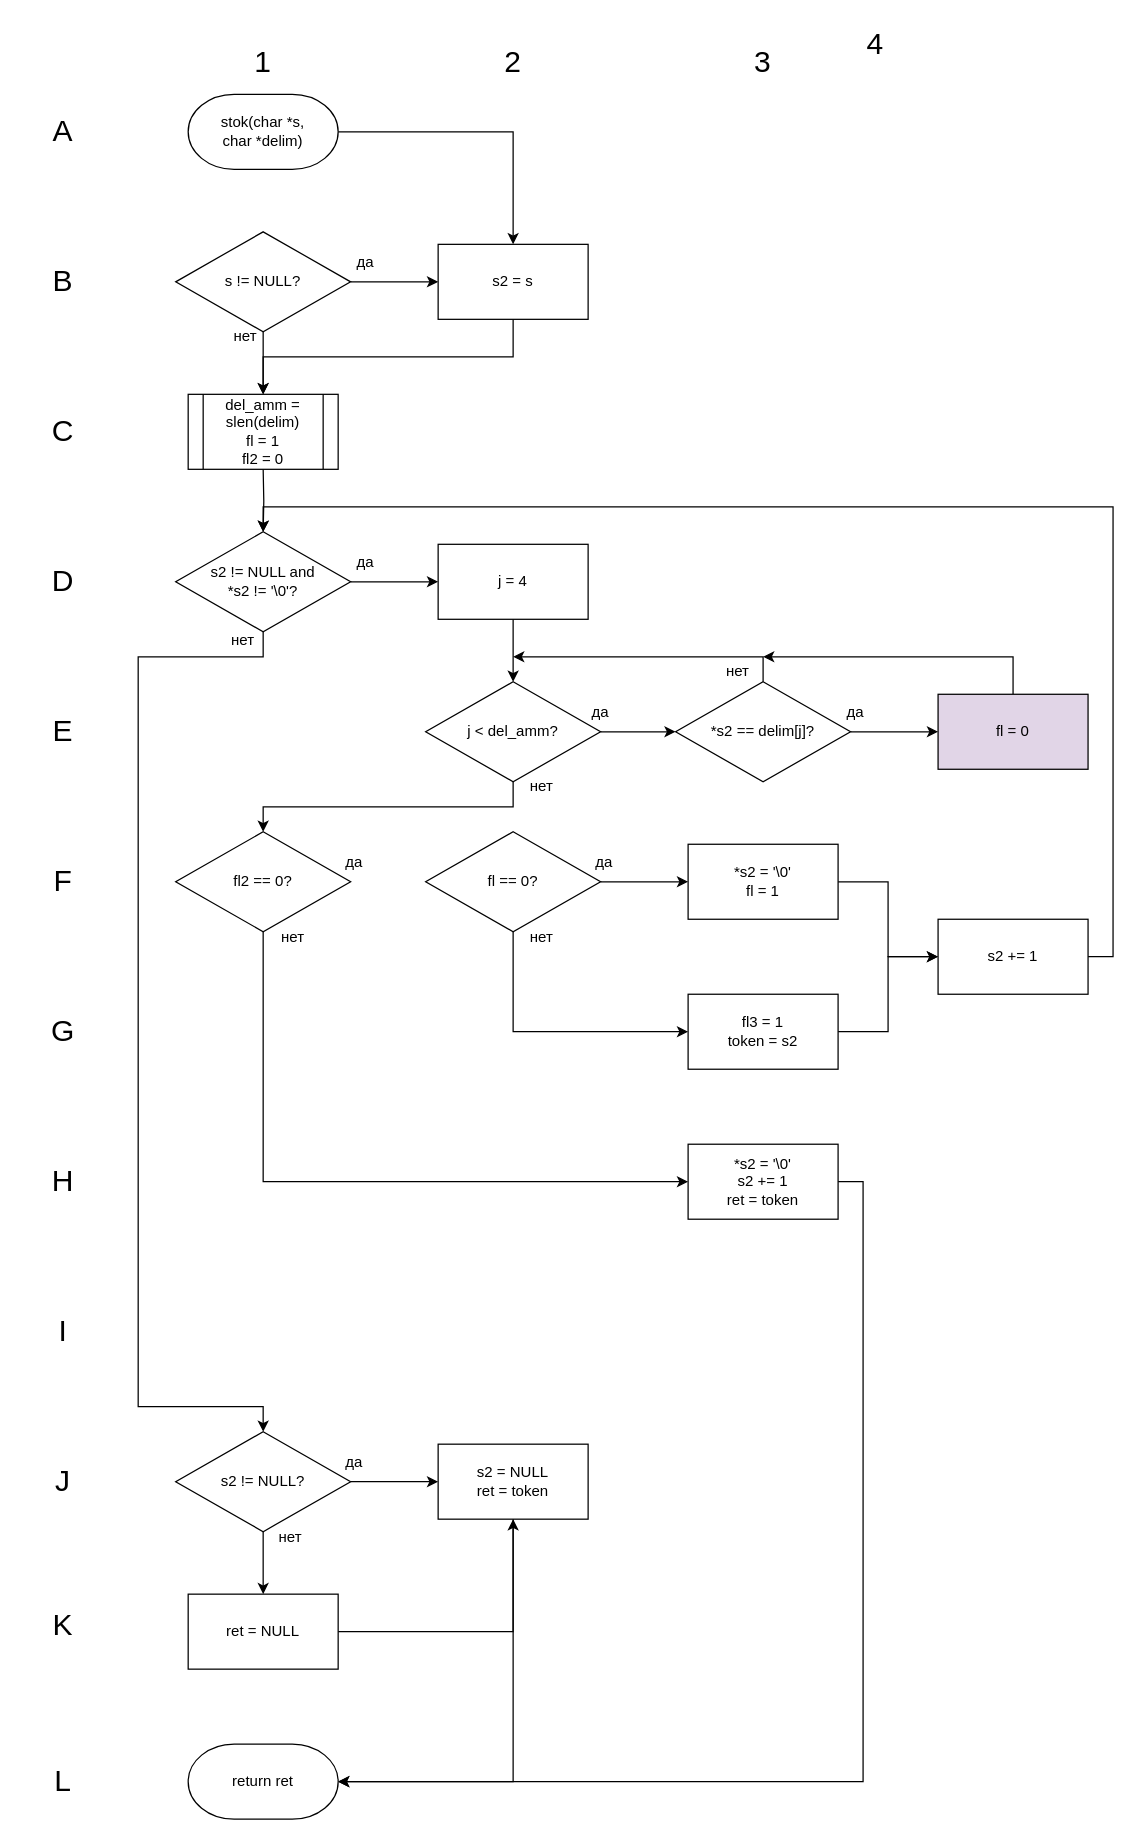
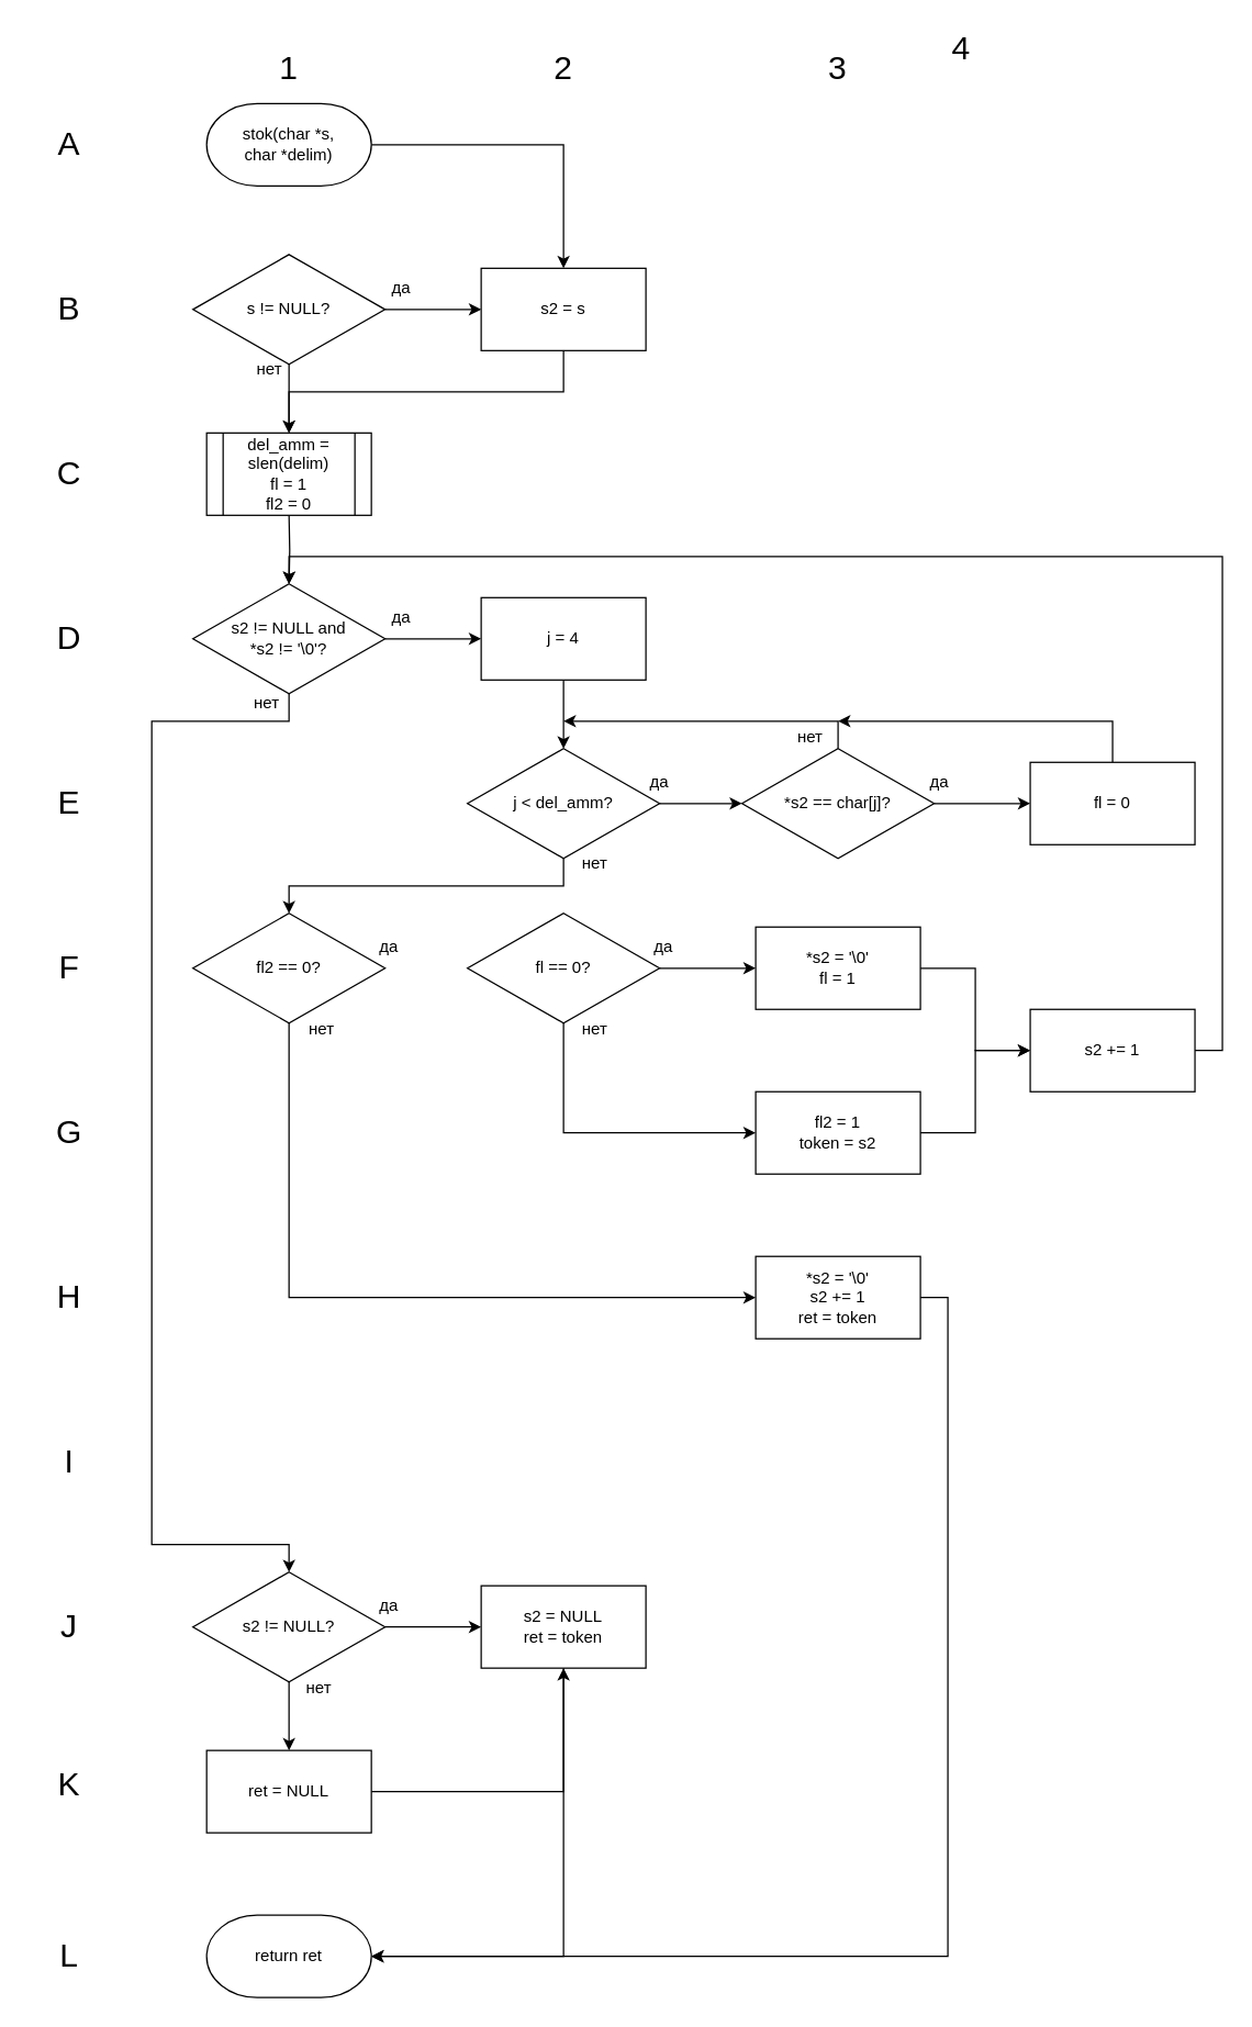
  <mxCell id="0" />
  <mxCell id="1" parent="0" />
  <mxCell id="2" value="" style="edgeStyle=orthogonalEdgeStyle;rounded=0;orthogonalLoop=1;jettySize=auto;html=1;" parent="1" source="3" target="16" edge="1"><mxGeometry relative="1" as="geometry"><mxPoint x="210" y="195" as="targetPoint" /></mxGeometry></mxCell>
  <mxCell id="3" value="stok(char *s,&lt;br&gt;char *delim)" style="strokeWidth=1;html=1;shape=mxgraph.flowchart.terminator;whiteSpace=wrap;" parent="1" vertex="1"><mxGeometry x="150" y="75" width="120" height="60" as="geometry" /></mxCell>
  <mxCell id="4" style="edgeStyle=orthogonalEdgeStyle;rounded=0;orthogonalLoop=1;jettySize=auto;html=1;" parent="1" source="5" edge="1"><mxGeometry relative="1" as="geometry"><mxPoint x="350" y="225" as="targetPoint" /></mxGeometry></mxCell>
  <mxCell id="5" value="s != NULL?" style="rhombus;whiteSpace=wrap;html=1;" parent="1" vertex="1"><mxGeometry x="140" y="185" width="140" height="80" as="geometry" /></mxCell>
  <mxCell id="6" value="да" style="text;html=1;strokeColor=none;fillColor=none;align=center;verticalAlign=middle;whiteSpace=wrap;rounded=0;" parent="1" vertex="1"><mxGeometry x="262" y="195" width="60" height="30" as="geometry" /></mxCell>
  <mxCell id="7" value="нет" style="text;html=1;strokeColor=none;fillColor=none;align=center;verticalAlign=middle;whiteSpace=wrap;rounded=0;" parent="1" vertex="1"><mxGeometry x="166" y="254" width="60" height="30" as="geometry" /></mxCell>
  <mxCell id="8" value="&lt;font style=&quot;font-size: 24px;&quot;&gt;1&lt;/font&gt;" style="text;html=1;strokeColor=none;fillColor=none;align=center;verticalAlign=middle;whiteSpace=wrap;rounded=0;" parent="1" vertex="1"><mxGeometry x="180" y="35" width="60" height="30" as="geometry" /></mxCell>
  <mxCell id="9" value="&lt;font style=&quot;font-size: 24px;&quot;&gt;2&lt;/font&gt;" style="text;html=1;strokeColor=none;fillColor=none;align=center;verticalAlign=middle;whiteSpace=wrap;rounded=0;" parent="1" vertex="1"><mxGeometry x="380" y="35" width="60" height="30" as="geometry" /></mxCell>
  <mxCell id="10" value="&lt;font style=&quot;font-size: 24px;&quot;&gt;A&lt;/font&gt;" style="text;html=1;strokeColor=none;fillColor=none;align=center;verticalAlign=middle;whiteSpace=wrap;rounded=0;" parent="1" vertex="1"><mxGeometry x="20" y="90" width="60" height="30" as="geometry" /></mxCell>
  <mxCell id="11" value="&lt;font style=&quot;font-size: 24px;&quot;&gt;B&lt;/font&gt;" style="text;html=1;strokeColor=none;fillColor=none;align=center;verticalAlign=middle;whiteSpace=wrap;rounded=0;" parent="1" vertex="1"><mxGeometry x="20" y="210" width="60" height="30" as="geometry" /></mxCell>
  <mxCell id="12" value="&lt;font style=&quot;font-size: 24px;&quot;&gt;C&lt;/font&gt;" style="text;html=1;strokeColor=none;fillColor=none;align=center;verticalAlign=middle;whiteSpace=wrap;rounded=0;" parent="1" vertex="1"><mxGeometry x="20" y="330" width="60" height="30" as="geometry" /></mxCell>
  <mxCell id="13" value="&lt;font style=&quot;font-size: 24px;&quot;&gt;D&lt;/font&gt;" style="text;html=1;strokeColor=none;fillColor=none;align=center;verticalAlign=middle;whiteSpace=wrap;rounded=0;" parent="1" vertex="1"><mxGeometry x="20" y="450" width="60" height="30" as="geometry" /></mxCell>
  <mxCell id="14" style="edgeStyle=orthogonalEdgeStyle;rounded=0;orthogonalLoop=1;jettySize=auto;html=1;entryX=0.5;entryY=0;entryDx=0;entryDy=0;entryPerimeter=0;" parent="1" source="5" edge="1"><mxGeometry relative="1" as="geometry"><mxPoint x="210" y="315" as="targetPoint" /></mxGeometry></mxCell>
  <mxCell id="15" style="edgeStyle=orthogonalEdgeStyle;rounded=0;orthogonalLoop=1;jettySize=auto;html=1;" parent="1" source="16" edge="1"><mxGeometry relative="1" as="geometry"><Array as="points"><mxPoint x="410" y="285" /><mxPoint x="210" y="285" /></Array><mxPoint x="210" y="315" as="targetPoint" /></mxGeometry></mxCell>
  <mxCell id="16" value="s2 = s" style="rounded=0;whiteSpace=wrap;html=1;" parent="1" vertex="1"><mxGeometry x="350" y="195" width="120" height="60" as="geometry" /></mxCell>
  <mxCell id="17" value="" style="edgeStyle=orthogonalEdgeStyle;rounded=0;orthogonalLoop=1;jettySize=auto;html=1;" parent="1" target="20" edge="1"><mxGeometry relative="1" as="geometry"><mxPoint x="210" y="375" as="sourcePoint" /></mxGeometry></mxCell>
  <mxCell id="18" value="" style="edgeStyle=orthogonalEdgeStyle;rounded=0;orthogonalLoop=1;jettySize=auto;html=1;" parent="1" source="20" target="22" edge="1"><mxGeometry relative="1" as="geometry" /></mxCell>
  <mxCell id="19" style="edgeStyle=orthogonalEdgeStyle;rounded=0;orthogonalLoop=1;jettySize=auto;html=1;" parent="1" source="20" target="48" edge="1"><mxGeometry relative="1" as="geometry"><Array as="points"><mxPoint x="210" y="525" /><mxPoint x="110" y="525" /><mxPoint x="110" y="1125" /><mxPoint x="210" y="1125" /></Array></mxGeometry></mxCell>
  <mxCell id="20" value="s2 != NULL and&lt;br&gt;*s2 != '\0'?" style="rhombus;whiteSpace=wrap;html=1;" parent="1" vertex="1"><mxGeometry x="140" y="425" width="140" height="80" as="geometry" /></mxCell>
  <mxCell id="21" value="" style="edgeStyle=orthogonalEdgeStyle;rounded=0;orthogonalLoop=1;jettySize=auto;html=1;" parent="1" source="22" target="25" edge="1"><mxGeometry relative="1" as="geometry" /></mxCell>
  <mxCell id="22" value="j = 4" style="rounded=0;whiteSpace=wrap;html=1;" parent="1" vertex="1"><mxGeometry x="350" y="435" width="120" height="60" as="geometry" /></mxCell>
  <mxCell id="23" value="" style="edgeStyle=orthogonalEdgeStyle;rounded=0;orthogonalLoop=1;jettySize=auto;html=1;" parent="1" source="25" target="28" edge="1"><mxGeometry relative="1" as="geometry" /></mxCell>
  <mxCell id="24" style="edgeStyle=orthogonalEdgeStyle;rounded=0;orthogonalLoop=1;jettySize=auto;html=1;" parent="1" source="25" target="34" edge="1"><mxGeometry relative="1" as="geometry"><Array as="points"><mxPoint x="410" y="645" /><mxPoint x="210" y="645" /></Array></mxGeometry></mxCell>
  <mxCell id="25" value="j &amp;lt; del_amm?" style="rhombus;whiteSpace=wrap;html=1;" parent="1" vertex="1"><mxGeometry x="340" y="545" width="140" height="80" as="geometry" /></mxCell>
  <mxCell id="26" value="" style="edgeStyle=orthogonalEdgeStyle;rounded=0;orthogonalLoop=1;jettySize=auto;html=1;" parent="1" source="28" target="30" edge="1"><mxGeometry relative="1" as="geometry" /></mxCell>
  <mxCell id="27" style="edgeStyle=orthogonalEdgeStyle;rounded=0;orthogonalLoop=1;jettySize=auto;html=1;" parent="1" source="28" edge="1"><mxGeometry relative="1" as="geometry"><mxPoint x="410" y="525" as="targetPoint" /><Array as="points"><mxPoint x="610" y="525" /><mxPoint x="410" y="525" /></Array></mxGeometry></mxCell>
- <mxCell id="28" value="*s2 == delim[j]?" style="rhombus;whiteSpace=wrap;html=1;" parent="1" vertex="1"><mxGeometry x="540" y="545" width="140" height="80" as="geometry" /></mxCell>
+ <mxCell id="28" value="*s2 == char[j]?" style="rhombus;whiteSpace=wrap;html=1;" parent="1" vertex="1"><mxGeometry x="540" y="545" width="140" height="80" as="geometry" /></mxCell>
  <mxCell id="29" style="edgeStyle=orthogonalEdgeStyle;rounded=0;orthogonalLoop=1;jettySize=auto;html=1;" parent="1" source="30" edge="1"><mxGeometry relative="1" as="geometry"><mxPoint x="610" y="525" as="targetPoint" /><Array as="points"><mxPoint x="810" y="525" /></Array></mxGeometry></mxCell>
- <mxCell id="30" value="fl = 0" style="rounded=0;whiteSpace=wrap;html=1;fillColor=#e1d5e7;" parent="1" vertex="1"><mxGeometry x="750" y="555" width="120" height="60" as="geometry" /></mxCell>
+ <mxCell id="30" value="fl = 0" style="rounded=0;whiteSpace=wrap;html=1;" parent="1" vertex="1"><mxGeometry x="750" y="555" width="120" height="60" as="geometry" /></mxCell>
  <mxCell id="31" value="&lt;font style=&quot;font-size: 24px;&quot;&gt;3&lt;/font&gt;" style="text;html=1;strokeColor=none;fillColor=none;align=center;verticalAlign=middle;whiteSpace=wrap;rounded=0;" parent="1" vertex="1"><mxGeometry x="580" y="35" width="60" height="30" as="geometry" /></mxCell>
  <mxCell id="32" value="&lt;font style=&quot;font-size: 24px;&quot;&gt;4&lt;/font&gt;" style="text;html=1;strokeColor=none;fillColor=none;align=center;verticalAlign=middle;whiteSpace=wrap;rounded=0;" parent="1" vertex="1"><mxGeometry x="670" y="20" width="60" height="30" as="geometry" /></mxCell>
  <mxCell id="33" style="edgeStyle=orthogonalEdgeStyle;rounded=0;orthogonalLoop=1;jettySize=auto;html=1;" parent="1" source="34" target="43" edge="1"><mxGeometry relative="1" as="geometry"><Array as="points"><mxPoint x="210" y="945" /></Array></mxGeometry></mxCell>
  <mxCell id="34" value="fl2 == 0?" style="rhombus;whiteSpace=wrap;html=1;" parent="1" vertex="1"><mxGeometry x="140" y="665" width="140" height="80" as="geometry" /></mxCell>
  <mxCell id="35" value="" style="edgeStyle=orthogonalEdgeStyle;rounded=0;orthogonalLoop=1;jettySize=auto;html=1;" parent="1" source="37" target="39" edge="1"><mxGeometry relative="1" as="geometry" /></mxCell>
  <mxCell id="36" style="edgeStyle=orthogonalEdgeStyle;rounded=0;orthogonalLoop=1;jettySize=auto;html=1;" parent="1" source="37" target="41" edge="1"><mxGeometry relative="1" as="geometry"><Array as="points"><mxPoint x="410" y="825" /></Array></mxGeometry></mxCell>
  <mxCell id="37" value="fl == 0?" style="rhombus;whiteSpace=wrap;html=1;" parent="1" vertex="1"><mxGeometry x="340" y="665" width="140" height="80" as="geometry" /></mxCell>
  <mxCell id="38" style="edgeStyle=orthogonalEdgeStyle;rounded=0;orthogonalLoop=1;jettySize=auto;html=1;entryX=0;entryY=0.5;entryDx=0;entryDy=0;" edge="1" parent="1" source="39" target="45"><mxGeometry relative="1" as="geometry" /></mxCell>
  <mxCell id="39" value="*s2 = '\0'&lt;br&gt;fl = 1" style="rounded=0;whiteSpace=wrap;html=1;" parent="1" vertex="1"><mxGeometry x="550" y="675" width="120" height="60" as="geometry" /></mxCell>
  <mxCell id="40" style="edgeStyle=orthogonalEdgeStyle;rounded=0;orthogonalLoop=1;jettySize=auto;html=1;" edge="1" parent="1" source="41" target="45"><mxGeometry relative="1" as="geometry" /></mxCell>
- <mxCell id="41" value="fl3 = 1&lt;br&gt;token = s2" style="rounded=0;whiteSpace=wrap;html=1;" parent="1" vertex="1"><mxGeometry x="550" y="795" width="120" height="60" as="geometry" /></mxCell>
+ <mxCell id="41" value="fl2 = 1&lt;br&gt;token = s2" style="rounded=0;whiteSpace=wrap;html=1;" parent="1" vertex="1"><mxGeometry x="550" y="795" width="120" height="60" as="geometry" /></mxCell>
  <mxCell id="42" style="edgeStyle=orthogonalEdgeStyle;rounded=0;orthogonalLoop=1;jettySize=auto;html=1;" parent="1" source="43" target="53" edge="1"><mxGeometry relative="1" as="geometry"><Array as="points"><mxPoint x="690" y="945" /><mxPoint x="690" y="1425" /></Array></mxGeometry></mxCell>
  <mxCell id="43" value="*s2 = '\0'&lt;br&gt;s2 += 1&lt;br&gt;ret = token" style="rounded=0;whiteSpace=wrap;html=1;" parent="1" vertex="1"><mxGeometry x="550" y="915" width="120" height="60" as="geometry" /></mxCell>
  <mxCell id="44" style="edgeStyle=orthogonalEdgeStyle;rounded=0;orthogonalLoop=1;jettySize=auto;html=1;" parent="1" source="45" target="20" edge="1"><mxGeometry relative="1" as="geometry"><Array as="points"><mxPoint x="890" y="765" /><mxPoint x="890" y="405" /><mxPoint x="210" y="405" /></Array></mxGeometry></mxCell>
  <mxCell id="45" value="s2 += 1" style="rounded=0;whiteSpace=wrap;html=1;" parent="1" vertex="1"><mxGeometry x="750" y="735" width="120" height="60" as="geometry" /></mxCell>
  <mxCell id="46" value="" style="edgeStyle=orthogonalEdgeStyle;rounded=0;orthogonalLoop=1;jettySize=auto;html=1;" parent="1" source="48" target="52" edge="1"><mxGeometry relative="1" as="geometry" /></mxCell>
  <mxCell id="47" value="" style="edgeStyle=orthogonalEdgeStyle;rounded=0;orthogonalLoop=1;jettySize=auto;html=1;" parent="1" source="48" target="50" edge="1"><mxGeometry relative="1" as="geometry" /></mxCell>
  <mxCell id="48" value="s2 != NULL?" style="rhombus;whiteSpace=wrap;html=1;" parent="1" vertex="1"><mxGeometry x="140" y="1145" width="140" height="80" as="geometry" /></mxCell>
  <mxCell id="49" style="edgeStyle=orthogonalEdgeStyle;rounded=0;orthogonalLoop=1;jettySize=auto;html=1;" parent="1" source="50" target="53" edge="1"><mxGeometry relative="1" as="geometry"><Array as="points"><mxPoint x="410" y="1425" /></Array></mxGeometry></mxCell>
  <mxCell id="50" value="s2 = NULL&lt;br&gt;ret = token" style="rounded=0;whiteSpace=wrap;html=1;" parent="1" vertex="1"><mxGeometry x="350" y="1155" width="120" height="60" as="geometry" /></mxCell>
  <mxCell id="51" value="" style="edgeStyle=orthogonalEdgeStyle;rounded=0;orthogonalLoop=1;jettySize=auto;html=1;" parent="1" source="52" target="50" edge="1"><mxGeometry relative="1" as="geometry" /></mxCell>
  <mxCell id="52" value="ret = NULL" style="rounded=0;whiteSpace=wrap;html=1;" parent="1" vertex="1"><mxGeometry x="150" y="1275" width="120" height="60" as="geometry" /></mxCell>
  <mxCell id="53" value="return ret" style="strokeWidth=1;html=1;shape=mxgraph.flowchart.terminator;whiteSpace=wrap;" parent="1" vertex="1"><mxGeometry x="150" y="1395" width="120" height="60" as="geometry" /></mxCell>
  <mxCell id="54" value="да" style="text;html=1;strokeColor=none;fillColor=none;align=center;verticalAlign=middle;whiteSpace=wrap;rounded=0;" parent="1" vertex="1"><mxGeometry x="262" y="435" width="60" height="30" as="geometry" /></mxCell>
  <mxCell id="55" value="нет" style="text;html=1;strokeColor=none;fillColor=none;align=center;verticalAlign=middle;whiteSpace=wrap;rounded=0;" parent="1" vertex="1"><mxGeometry x="164" y="497" width="60" height="30" as="geometry" /></mxCell>
  <mxCell id="56" value="да" style="text;html=1;strokeColor=none;fillColor=none;align=center;verticalAlign=middle;whiteSpace=wrap;rounded=0;" parent="1" vertex="1"><mxGeometry x="450" y="555" width="60" height="30" as="geometry" /></mxCell>
  <mxCell id="57" value="нет" style="text;html=1;strokeColor=none;fillColor=none;align=center;verticalAlign=middle;whiteSpace=wrap;rounded=0;" parent="1" vertex="1"><mxGeometry x="403" y="614" width="60" height="30" as="geometry" /></mxCell>
  <mxCell id="58" value="нет" style="text;html=1;strokeColor=none;fillColor=none;align=center;verticalAlign=middle;whiteSpace=wrap;rounded=0;" parent="1" vertex="1"><mxGeometry x="560" y="522" width="60" height="30" as="geometry" /></mxCell>
  <mxCell id="59" value="да" style="text;html=1;strokeColor=none;fillColor=none;align=center;verticalAlign=middle;whiteSpace=wrap;rounded=0;" parent="1" vertex="1"><mxGeometry x="654" y="555" width="60" height="30" as="geometry" /></mxCell>
  <mxCell id="60" value="нет" style="text;html=1;strokeColor=none;fillColor=none;align=center;verticalAlign=middle;whiteSpace=wrap;rounded=0;" parent="1" vertex="1"><mxGeometry x="403" y="735" width="60" height="30" as="geometry" /></mxCell>
  <mxCell id="61" value="нет" style="text;html=1;strokeColor=none;fillColor=none;align=center;verticalAlign=middle;whiteSpace=wrap;rounded=0;" parent="1" vertex="1"><mxGeometry x="204" y="735" width="60" height="30" as="geometry" /></mxCell>
  <mxCell id="62" value="да" style="text;html=1;strokeColor=none;fillColor=none;align=center;verticalAlign=middle;whiteSpace=wrap;rounded=0;" parent="1" vertex="1"><mxGeometry x="453" y="675" width="60" height="30" as="geometry" /></mxCell>
  <mxCell id="63" value="да" style="text;html=1;strokeColor=none;fillColor=none;align=center;verticalAlign=middle;whiteSpace=wrap;rounded=0;" parent="1" vertex="1"><mxGeometry x="253" y="675" width="60" height="30" as="geometry" /></mxCell>
  <mxCell id="64" value="нет" style="text;html=1;strokeColor=none;fillColor=none;align=center;verticalAlign=middle;whiteSpace=wrap;rounded=0;" parent="1" vertex="1"><mxGeometry x="202" y="1215" width="60" height="30" as="geometry" /></mxCell>
  <mxCell id="65" value="да" style="text;html=1;strokeColor=none;fillColor=none;align=center;verticalAlign=middle;whiteSpace=wrap;rounded=0;" parent="1" vertex="1"><mxGeometry x="253" y="1155" width="60" height="30" as="geometry" /></mxCell>
  <mxCell id="66" value="&lt;font style=&quot;font-size: 24px;&quot;&gt;E&lt;/font&gt;" style="text;html=1;strokeColor=none;fillColor=none;align=center;verticalAlign=middle;whiteSpace=wrap;rounded=0;" parent="1" vertex="1"><mxGeometry x="20" y="570" width="60" height="30" as="geometry" /></mxCell>
  <mxCell id="67" value="&lt;font style=&quot;font-size: 24px;&quot;&gt;F&lt;/font&gt;" style="text;html=1;strokeColor=none;fillColor=none;align=center;verticalAlign=middle;whiteSpace=wrap;rounded=0;" parent="1" vertex="1"><mxGeometry x="20" y="690" width="60" height="30" as="geometry" /></mxCell>
  <mxCell id="68" value="&lt;font style=&quot;font-size: 24px;&quot;&gt;G&lt;/font&gt;" style="text;html=1;strokeColor=none;fillColor=none;align=center;verticalAlign=middle;whiteSpace=wrap;rounded=0;" parent="1" vertex="1"><mxGeometry x="20" y="810" width="60" height="30" as="geometry" /></mxCell>
  <mxCell id="69" value="&lt;font style=&quot;font-size: 24px;&quot;&gt;H&lt;/font&gt;" style="text;html=1;strokeColor=none;fillColor=none;align=center;verticalAlign=middle;whiteSpace=wrap;rounded=0;" parent="1" vertex="1"><mxGeometry x="20" y="930" width="60" height="30" as="geometry" /></mxCell>
  <mxCell id="70" value="&lt;font style=&quot;font-size: 24px;&quot;&gt;I&lt;/font&gt;" style="text;html=1;strokeColor=none;fillColor=none;align=center;verticalAlign=middle;whiteSpace=wrap;rounded=0;" parent="1" vertex="1"><mxGeometry x="20" y="1050" width="60" height="30" as="geometry" /></mxCell>
  <mxCell id="71" value="&lt;font style=&quot;font-size: 24px;&quot;&gt;J&lt;/font&gt;" style="text;html=1;strokeColor=none;fillColor=none;align=center;verticalAlign=middle;whiteSpace=wrap;rounded=0;" parent="1" vertex="1"><mxGeometry x="20" y="1170" width="60" height="30" as="geometry" /></mxCell>
  <mxCell id="72" value="&lt;font style=&quot;font-size: 24px;&quot;&gt;K&lt;/font&gt;" style="text;html=1;strokeColor=none;fillColor=none;align=center;verticalAlign=middle;whiteSpace=wrap;rounded=0;" parent="1" vertex="1"><mxGeometry x="20" y="1285" width="60" height="30" as="geometry" /></mxCell>
  <mxCell id="73" value="&lt;font style=&quot;font-size: 24px;&quot;&gt;L&lt;/font&gt;" style="text;html=1;strokeColor=none;fillColor=none;align=center;verticalAlign=middle;whiteSpace=wrap;rounded=0;" parent="1" vertex="1"><mxGeometry x="20" y="1410" width="60" height="30" as="geometry" /></mxCell>
  <mxCell id="74" value="del_amm = slen(delim)&lt;br style=&quot;border-color: var(--border-color);&quot;&gt;fl = 1&lt;br style=&quot;border-color: var(--border-color);&quot;&gt;fl2 = 0" style="shape=process;whiteSpace=wrap;html=1;backgroundOutline=1;" parent="1" vertex="1"><mxGeometry x="150" y="315" width="120" height="60" as="geometry" /></mxCell>
